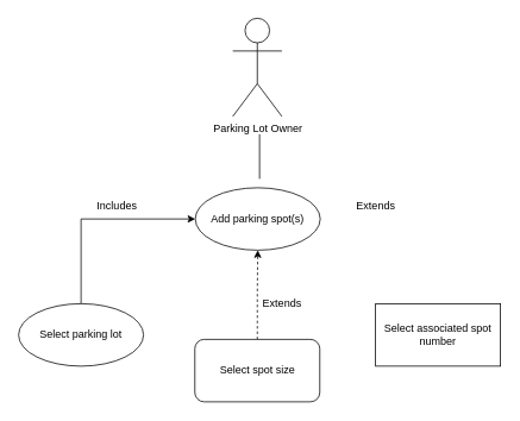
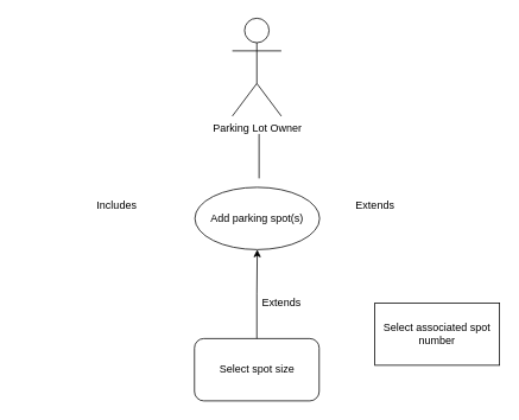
  <mxCell id="0" />
  <mxCell id="1" parent="0" />
  <mxCell id="2" value="Parking Lot Owner" style="shape=umlActor;verticalLabelPosition=bottom;verticalAlign=top;html=1;outlineConnect=0;" vertex="1" parent="1"><mxGeometry x="260" y="20" width="55" height="110" as="geometry" /></mxCell>
  <mxCell id="3" value="Add parking spot(s)" style="ellipse;whiteSpace=wrap;html=1;" vertex="1" parent="1"><mxGeometry x="218" y="210" width="140" height="70" as="geometry" /></mxCell>
  <mxCell id="4" value="" style="endArrow=none;html=1;" edge="1" parent="1"><mxGeometry width="50" height="50" relative="1" as="geometry"><mxPoint x="290" y="200" as="sourcePoint" /><mxPoint x="290" y="150" as="targetPoint" /></mxGeometry></mxCell>
- <mxCell id="5" style="edgeStyle=orthogonalEdgeStyle;rounded=0;orthogonalLoop=1;jettySize=auto;html=1;exitX=0.5;exitY=0;exitDx=0;exitDy=0;entryX=0;entryY=0.5;entryDx=0;entryDy=0;" edge="1" parent="1" source="6" target="3"><mxGeometry relative="1" as="geometry" /></mxCell>
- <mxCell id="6" value="Select parking lot" style="ellipse;whiteSpace=wrap;html=1;" vertex="1" parent="1"><mxGeometry x="20" y="340" width="140" height="70" as="geometry" /></mxCell>
- <mxCell id="7" style="edgeStyle=orthogonalEdgeStyle;rounded=0;orthogonalLoop=1;jettySize=auto;html=1;exitX=0.5;exitY=0;exitDx=0;exitDy=0;entryX=0.5;entryY=1;entryDx=0;entryDy=0;dashed=1;" edge="1" parent="1" source="8" target="3"><mxGeometry relative="1" as="geometry" /></mxCell>
+ <mxCell id="7" style="edgeStyle=orthogonalEdgeStyle;rounded=0;orthogonalLoop=1;jettySize=auto;html=1;exitX=0.5;exitY=0;exitDx=0;exitDy=0;entryX=0.5;entryY=1;entryDx=0;entryDy=0;" edge="1" parent="1" source="8" target="3"><mxGeometry relative="1" as="geometry" /></mxCell>
  <mxCell id="8" value="Select spot size" style="whiteSpace=wrap;html=1;rounded=1;" vertex="1" parent="1"><mxGeometry x="217.5" y="380" width="140" height="70" as="geometry" /></mxCell>
  <mxCell id="9" value="Select associated spot number" style="whiteSpace=wrap;html=1;rounded=0;" vertex="1" parent="1"><mxGeometry x="420" y="340" width="140" height="70" as="geometry" /></mxCell>
  <mxCell id="10" value="Includes" style="text;html=1;align=center;verticalAlign=middle;resizable=0;points=[];autosize=1;" vertex="1" parent="1"><mxGeometry x="100" y="220" width="60" height="20" as="geometry" /></mxCell>
  <mxCell id="11" value="Extends" style="text;html=1;align=center;verticalAlign=middle;resizable=0;points=[];autosize=1;" vertex="1" parent="1"><mxGeometry x="285" y="330" width="60" height="20" as="geometry" /></mxCell>
  <mxCell id="12" value="Extends" style="text;html=1;align=center;verticalAlign=middle;resizable=0;points=[];autosize=1;" vertex="1" parent="1"><mxGeometry x="390" y="220" width="60" height="20" as="geometry" /></mxCell>
